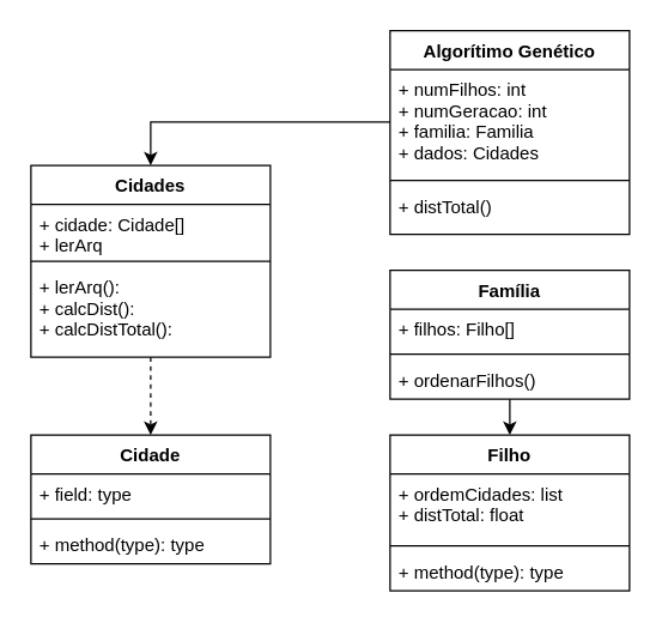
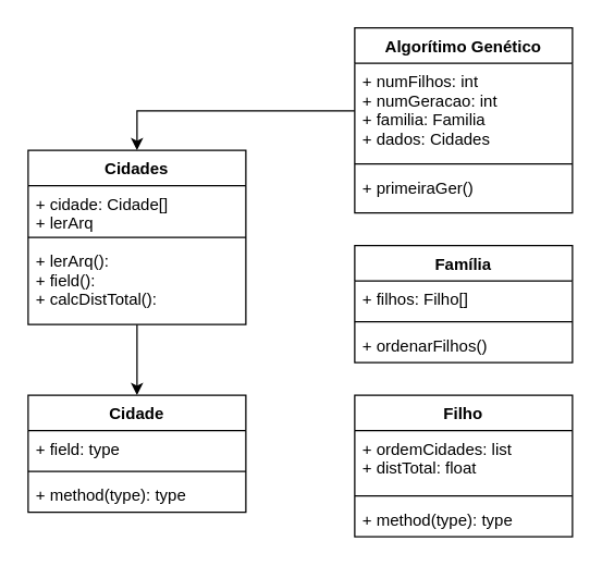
  <mxCell id="0" />
  <mxCell id="1" parent="0" />
  <mxCell id="2" value="Cidade" style="swimlane;fontStyle=1;align=center;verticalAlign=top;childLayout=stackLayout;horizontal=1;startSize=26;horizontalStack=0;resizeParent=1;resizeParentMax=0;resizeLast=0;collapsible=1;marginBottom=0;" parent="1" vertex="1"><mxGeometry x="20" y="290" width="160" height="86" as="geometry" /></mxCell>
  <mxCell id="3" value="+ field: type" style="text;strokeColor=none;fillColor=none;align=left;verticalAlign=top;spacingLeft=4;spacingRight=4;overflow=hidden;rotatable=0;points=[[0,0.5],[1,0.5]];portConstraint=eastwest;" parent="2" vertex="1"><mxGeometry y="26" width="160" height="26" as="geometry" /></mxCell>
  <mxCell id="4" value="" style="line;strokeWidth=1;fillColor=none;align=left;verticalAlign=middle;spacingTop=-1;spacingLeft=3;spacingRight=3;rotatable=0;labelPosition=right;points=[];portConstraint=eastwest;" parent="2" vertex="1"><mxGeometry y="52" width="160" height="8" as="geometry" /></mxCell>
  <mxCell id="5" value="+ method(type): type" style="text;strokeColor=none;fillColor=none;align=left;verticalAlign=top;spacingLeft=4;spacingRight=4;overflow=hidden;rotatable=0;points=[[0,0.5],[1,0.5]];portConstraint=eastwest;" parent="2" vertex="1"><mxGeometry y="60" width="160" height="26" as="geometry" /></mxCell>
  <mxCell id="6" value="Algorítimo Genético" style="swimlane;fontStyle=1;align=center;verticalAlign=top;childLayout=stackLayout;horizontal=1;startSize=26;horizontalStack=0;resizeParent=1;resizeParentMax=0;resizeLast=0;collapsible=1;marginBottom=0;" parent="1" vertex="1"><mxGeometry x="260" y="20" width="160" height="136" as="geometry" /></mxCell>
  <mxCell id="7" value="+ numFilhos: int&#10;+ numGeracao: int&#10;+ familia: Familia&#10;+ dados: Cidades" style="text;strokeColor=none;fillColor=none;align=left;verticalAlign=top;spacingLeft=4;spacingRight=4;overflow=hidden;rotatable=0;points=[[0,0.5],[1,0.5]];portConstraint=eastwest;" parent="6" vertex="1"><mxGeometry y="26" width="160" height="70" as="geometry" /></mxCell>
  <mxCell id="8" value="" style="line;strokeWidth=1;fillColor=none;align=left;verticalAlign=middle;spacingTop=-1;spacingLeft=3;spacingRight=3;rotatable=0;labelPosition=right;points=[];portConstraint=eastwest;" parent="6" vertex="1"><mxGeometry y="96" width="160" height="8" as="geometry" /></mxCell>
- <mxCell id="9" value="+ distTotal()" style="text;strokeColor=none;fillColor=none;align=left;verticalAlign=top;spacingLeft=4;spacingRight=4;overflow=hidden;rotatable=0;points=[[0,0.5],[1,0.5]];portConstraint=eastwest;" parent="6" vertex="1"><mxGeometry y="104" width="160" height="32" as="geometry" /></mxCell>
- <mxCell id="10" style="edgeStyle=orthogonalEdgeStyle;rounded=0;orthogonalLoop=1;jettySize=auto;html=1;entryX=0.5;entryY=0;entryDx=0;entryDy=0;dashed=1;" parent="1" source="11" target="2" edge="1"><mxGeometry relative="1" as="geometry" /></mxCell>
+ <mxCell id="9" value="+ primeiraGer()" style="text;strokeColor=none;fillColor=none;align=left;verticalAlign=top;spacingLeft=4;spacingRight=4;overflow=hidden;rotatable=0;points=[[0,0.5],[1,0.5]];portConstraint=eastwest;" parent="6" vertex="1"><mxGeometry y="104" width="160" height="32" as="geometry" /></mxCell>
+ <mxCell id="10" style="edgeStyle=orthogonalEdgeStyle;rounded=0;orthogonalLoop=1;jettySize=auto;html=1;entryX=0.5;entryY=0;entryDx=0;entryDy=0;" parent="1" source="11" target="2" edge="1"><mxGeometry relative="1" as="geometry" /></mxCell>
  <mxCell id="11" value="Cidades" style="swimlane;fontStyle=1;align=center;verticalAlign=top;childLayout=stackLayout;horizontal=1;startSize=26;horizontalStack=0;resizeParent=1;resizeParentMax=0;resizeLast=0;collapsible=1;marginBottom=0;" parent="1" vertex="1"><mxGeometry x="20" y="110" width="160" height="128" as="geometry" /></mxCell>
  <mxCell id="12" value="+ cidade: Cidade[]&#10;+ lerArq" style="text;strokeColor=none;fillColor=none;align=left;verticalAlign=top;spacingLeft=4;spacingRight=4;overflow=hidden;rotatable=0;points=[[0,0.5],[1,0.5]];portConstraint=eastwest;" parent="11" vertex="1"><mxGeometry y="26" width="160" height="34" as="geometry" /></mxCell>
  <mxCell id="13" value="" style="line;strokeWidth=1;fillColor=none;align=left;verticalAlign=middle;spacingTop=-1;spacingLeft=3;spacingRight=3;rotatable=0;labelPosition=right;points=[];portConstraint=eastwest;" parent="11" vertex="1"><mxGeometry y="60" width="160" height="8" as="geometry" /></mxCell>
- <mxCell id="14" value="+ lerArq():&#10;+ calcDist():&#10;+ calcDistTotal():" style="text;strokeColor=none;fillColor=none;align=left;verticalAlign=top;spacingLeft=4;spacingRight=4;overflow=hidden;rotatable=0;points=[[0,0.5],[1,0.5]];portConstraint=eastwest;" parent="11" vertex="1"><mxGeometry y="68" width="160" height="60" as="geometry" /></mxCell>
- <mxCell id="15" style="edgeStyle=orthogonalEdgeStyle;rounded=0;orthogonalLoop=1;jettySize=auto;html=1;entryX=0.5;entryY=0;entryDx=0;entryDy=0;" parent="1" source="16" target="20" edge="1"><mxGeometry relative="1" as="geometry" /></mxCell>
+ <mxCell id="14" value="+ lerArq():&#10;+ field():&#10;+ calcDistTotal():" style="text;strokeColor=none;fillColor=none;align=left;verticalAlign=top;spacingLeft=4;spacingRight=4;overflow=hidden;rotatable=0;points=[[0,0.5],[1,0.5]];portConstraint=eastwest;" parent="11" vertex="1"><mxGeometry y="68" width="160" height="60" as="geometry" /></mxCell>
  <mxCell id="16" value="Família" style="swimlane;fontStyle=1;align=center;verticalAlign=top;childLayout=stackLayout;horizontal=1;startSize=26;horizontalStack=0;resizeParent=1;resizeParentMax=0;resizeLast=0;collapsible=1;marginBottom=0;" parent="1" vertex="1"><mxGeometry x="260" y="180" width="160" height="86" as="geometry" /></mxCell>
  <mxCell id="17" value="+ filhos: Filho[]" style="text;strokeColor=none;fillColor=none;align=left;verticalAlign=top;spacingLeft=4;spacingRight=4;overflow=hidden;rotatable=0;points=[[0,0.5],[1,0.5]];portConstraint=eastwest;" parent="16" vertex="1"><mxGeometry y="26" width="160" height="26" as="geometry" /></mxCell>
  <mxCell id="18" value="" style="line;strokeWidth=1;fillColor=none;align=left;verticalAlign=middle;spacingTop=-1;spacingLeft=3;spacingRight=3;rotatable=0;labelPosition=right;points=[];portConstraint=eastwest;" parent="16" vertex="1"><mxGeometry y="52" width="160" height="8" as="geometry" /></mxCell>
  <mxCell id="19" value="+ ordenarFilhos()" style="text;strokeColor=none;fillColor=none;align=left;verticalAlign=top;spacingLeft=4;spacingRight=4;overflow=hidden;rotatable=0;points=[[0,0.5],[1,0.5]];portConstraint=eastwest;" parent="16" vertex="1"><mxGeometry y="60" width="160" height="26" as="geometry" /></mxCell>
  <mxCell id="20" value="Filho" style="swimlane;fontStyle=1;align=center;verticalAlign=top;childLayout=stackLayout;horizontal=1;startSize=26;horizontalStack=0;resizeParent=1;resizeParentMax=0;resizeLast=0;collapsible=1;marginBottom=0;" parent="1" vertex="1"><mxGeometry x="260" y="290" width="160" height="104" as="geometry" /></mxCell>
  <mxCell id="21" value="+ ordemCidades: list&#10;+ distTotal: float" style="text;strokeColor=none;fillColor=none;align=left;verticalAlign=top;spacingLeft=4;spacingRight=4;overflow=hidden;rotatable=0;points=[[0,0.5],[1,0.5]];portConstraint=eastwest;" parent="20" vertex="1"><mxGeometry y="26" width="160" height="44" as="geometry" /></mxCell>
  <mxCell id="22" value="" style="line;strokeWidth=1;fillColor=none;align=left;verticalAlign=middle;spacingTop=-1;spacingLeft=3;spacingRight=3;rotatable=0;labelPosition=right;points=[];portConstraint=eastwest;" parent="20" vertex="1"><mxGeometry y="70" width="160" height="8" as="geometry" /></mxCell>
  <mxCell id="23" value="+ method(type): type" style="text;strokeColor=none;fillColor=none;align=left;verticalAlign=top;spacingLeft=4;spacingRight=4;overflow=hidden;rotatable=0;points=[[0,0.5],[1,0.5]];portConstraint=eastwest;" parent="20" vertex="1"><mxGeometry y="78" width="160" height="26" as="geometry" /></mxCell>
  <mxCell id="24" style="edgeStyle=orthogonalEdgeStyle;rounded=0;orthogonalLoop=1;jettySize=auto;html=1;entryX=0.5;entryY=0;entryDx=0;entryDy=0;" edge="1" parent="1" source="7" target="11"><mxGeometry relative="1" as="geometry" /></mxCell>
